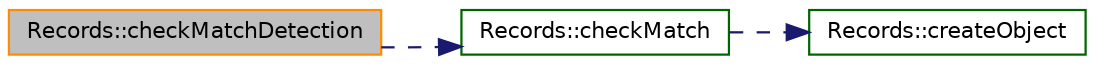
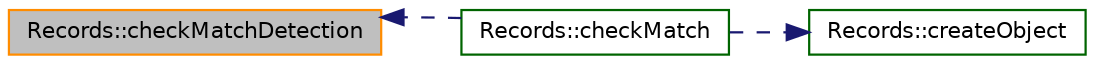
  digraph {
    rankdir=LR
    node [color=darkgreen fillcolor=white fontname=Helvetica fontsize=10 shape=record style=filled]
    edge [color=midnightblue fontname=Helvetica fontsize=10 labelfontname=Helvetica labelfontsize=10 style=dashed]
    n1 [color=darkorange fillcolor=grey75 fontcolor=black height=0.2 label="Records::checkMatchDetection" width=0.4]
    n2 [height=0.2 label="Records::checkMatch" width=0.4]
    n3 [height=0.2 label="Records::createObject" width=0.4]
-   n1 -> n2
+   n2 -> n1
    n2 -> n3
  }
